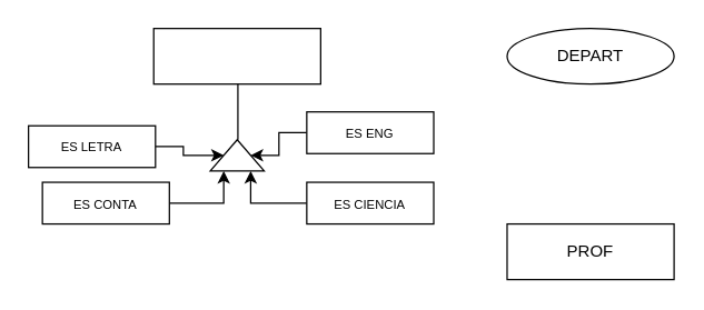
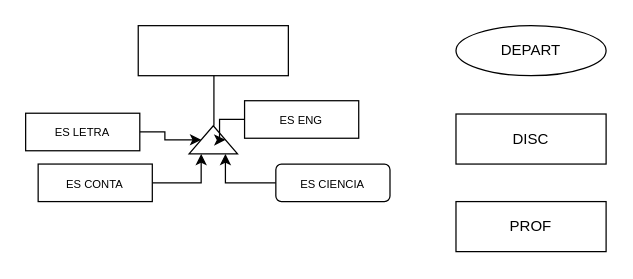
  <mxCell id="0" />
  <mxCell id="1" parent="0" />
  <mxCell id="2" value="" style="rounded=0;whiteSpace=wrap;html=1;" vertex="1" parent="1"><mxGeometry x="110" y="20" width="120" height="40" as="geometry" /></mxCell>
  <mxCell id="3" value="" style="triangle;whiteSpace=wrap;html=1;rotation=-90;" vertex="1" parent="1"><mxGeometry x="158.75" y="91.88" width="22.5" height="38.75" as="geometry" /></mxCell>
  <mxCell id="4" style="edgeStyle=orthogonalEdgeStyle;rounded=0;orthogonalLoop=1;jettySize=auto;html=1;endArrow=none;endFill=0;" edge="1" parent="1" target="2"><mxGeometry relative="1" as="geometry"><mxPoint x="170.5" y="100" as="sourcePoint" /><mxPoint x="171" y="70" as="targetPoint" /><Array as="points"><mxPoint x="171" y="80" /><mxPoint x="170" y="80" /></Array></mxGeometry></mxCell>
  <mxCell id="5" style="edgeStyle=orthogonalEdgeStyle;rounded=0;orthogonalLoop=1;jettySize=auto;html=1;entryX=0;entryY=0.25;entryDx=0;entryDy=0;" edge="1" parent="1" source="6" target="3"><mxGeometry relative="1" as="geometry"><mxPoint x="170" y="145.63" as="targetPoint" /></mxGeometry></mxCell>
  <mxCell id="6" value="&lt;font style=&quot;font-size: 9px;&quot;&gt;ES CONTA&lt;/font&gt;" style="rounded=0;whiteSpace=wrap;html=1;" vertex="1" parent="1"><mxGeometry x="30" y="130.63" width="91.25" height="30" as="geometry" /></mxCell>
  <mxCell id="7" style="edgeStyle=orthogonalEdgeStyle;rounded=0;orthogonalLoop=1;jettySize=auto;html=1;entryX=0.5;entryY=0;entryDx=0;entryDy=0;" edge="1" parent="1" source="8" target="3"><mxGeometry relative="1" as="geometry" /></mxCell>
  <mxCell id="8" value="&lt;font style=&quot;font-size: 9px;&quot;&gt;ES LETRA&lt;/font&gt;" style="rounded=0;whiteSpace=wrap;html=1;" vertex="1" parent="1"><mxGeometry x="20" y="90" width="91.25" height="30" as="geometry" /></mxCell>
  <mxCell id="9" style="edgeStyle=orthogonalEdgeStyle;rounded=0;orthogonalLoop=1;jettySize=auto;html=1;entryX=0.5;entryY=1;entryDx=0;entryDy=0;" edge="1" parent="1" source="10" target="3"><mxGeometry relative="1" as="geometry"><mxPoint x="190" y="95" as="targetPoint" /></mxGeometry></mxCell>
- <mxCell id="10" value="&lt;font style=&quot;font-size: 9px;&quot;&gt;ES ENG&lt;/font&gt;" style="rounded=0;whiteSpace=wrap;html=1;" vertex="1" parent="1"><mxGeometry x="220" y="80" width="91.25" height="30" as="geometry" /></mxCell>
+ <mxCell id="10" value="&lt;font style=&quot;font-size: 9px;&quot;&gt;ES ENG&lt;/font&gt;" style="rounded=0;whiteSpace=wrap;html=1;" vertex="1" parent="1"><mxGeometry x="195" y="80" width="91.25" height="30" as="geometry" /></mxCell>
  <mxCell id="11" style="edgeStyle=orthogonalEdgeStyle;rounded=0;orthogonalLoop=1;jettySize=auto;html=1;entryX=0;entryY=0.75;entryDx=0;entryDy=0;" edge="1" parent="1" source="12" target="3"><mxGeometry relative="1" as="geometry"><mxPoint x="180" y="145.63" as="targetPoint" /></mxGeometry></mxCell>
- <mxCell id="12" value="&lt;font style=&quot;font-size: 9px;&quot;&gt;ES CIENCIA&lt;/font&gt;" style="rounded=0;whiteSpace=wrap;html=1;" vertex="1" parent="1"><mxGeometry x="220" y="130.63" width="91.25" height="30" as="geometry" /></mxCell>
+ <mxCell id="12" value="&lt;font style=&quot;font-size: 9px;&quot;&gt;ES CIENCIA&lt;/font&gt;" style="whiteSpace=wrap;html=1;rounded=1;" vertex="1" parent="1"><mxGeometry x="220" y="130.63" width="91.25" height="30" as="geometry" /></mxCell>
  <mxCell id="13" value="DEPART" style="ellipse;whiteSpace=wrap;html=1;" vertex="1" parent="1"><mxGeometry x="364" y="20" width="120" height="40" as="geometry" /></mxCell>
+ <mxCell id="14" value="DISC" style="rounded=0;whiteSpace=wrap;html=1;" vertex="1" parent="1"><mxGeometry x="364" y="90.63" width="120" height="40" as="geometry" /></mxCell>
  <mxCell id="15" value="PR&lt;span style=&quot;color: rgba(0, 0, 0, 0); font-family: monospace; font-size: 0px; text-align: start; text-wrap: nowrap;&quot;&gt;%3CmxGraphModel%3E%3Croot%3E%3CmxCell%20id%3D%220%22%2F%3E%3CmxCell%20id%3D%221%22%20parent%3D%220%22%2F%3E%3CmxCell%20id%3D%222%22%20value%3D%22DEPART%22%20style%3D%22rounded%3D0%3BwhiteSpace%3Dwrap%3Bhtml%3D1%3B%22%20vertex%3D%221%22%20parent%3D%221%22%3E%3CmxGeometry%20x%3D%22414%22%20y%3D%22140%22%20width%3D%22120%22%20height%3D%2240%22%20as%3D%22geometry%22%2F%3E%3C%2FmxCell%3E%3C%2Froot%3E%3C%2FmxGraphModel%3E&lt;/span&gt;OF" style="rounded=0;whiteSpace=wrap;html=1;fontStyle=0" vertex="1" parent="1"><mxGeometry x="364" y="160.63" width="120" height="40" as="geometry" /></mxCell>
